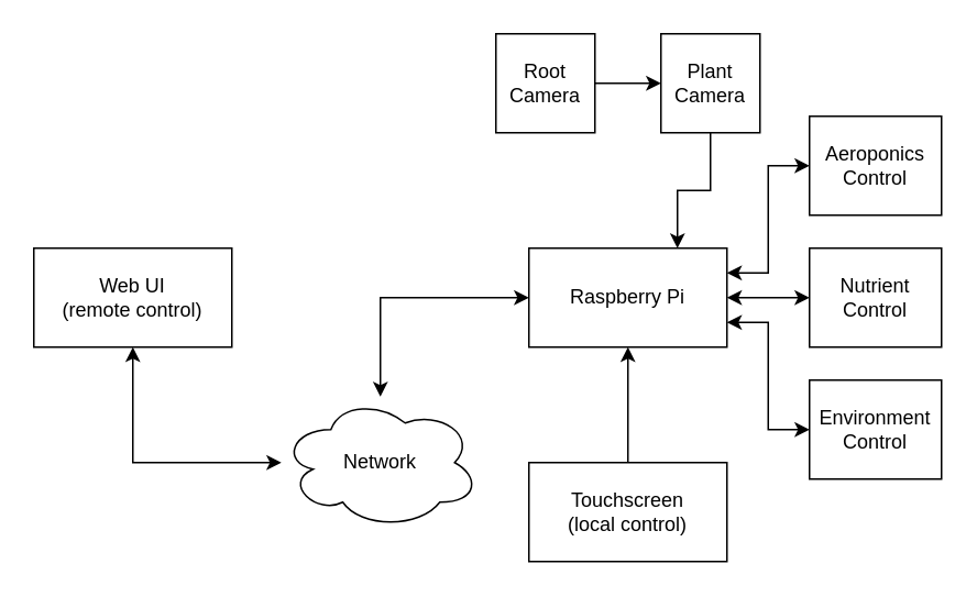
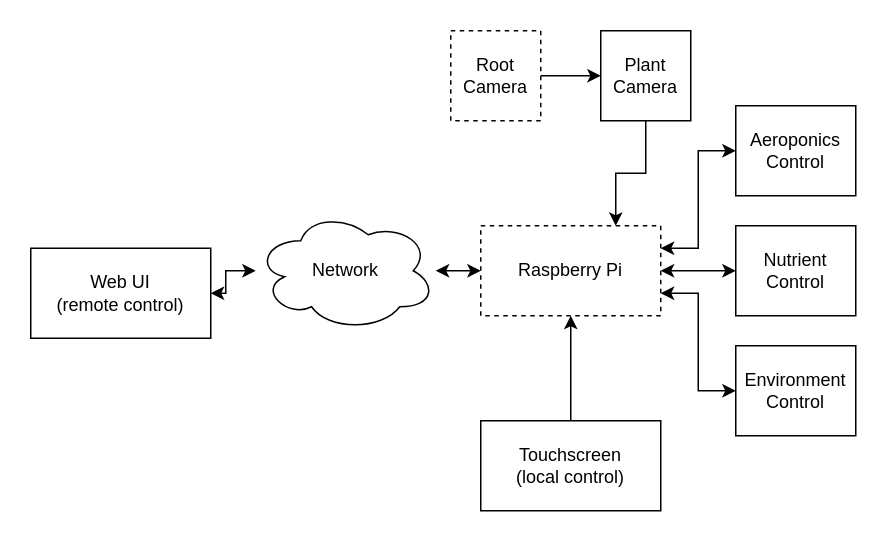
  <mxCell id="0" />
  <mxCell id="1" parent="0" />
  <mxCell id="2" value="" style="edgeStyle=orthogonalEdgeStyle;rounded=0;orthogonalLoop=1;jettySize=auto;html=1;startArrow=classic;startFill=1;" edge="1" parent="1" source="4" target="5"><mxGeometry relative="1" as="geometry" /></mxCell>
  <mxCell id="3" value="" style="edgeStyle=orthogonalEdgeStyle;rounded=0;orthogonalLoop=1;jettySize=auto;html=1;startArrow=classic;startFill=1;" edge="1" parent="1" source="4" target="17"><mxGeometry relative="1" as="geometry" /></mxCell>
- <mxCell id="4" value="Raspberry Pi" style="rounded=0;whiteSpace=wrap;html=1;" vertex="1" parent="1"><mxGeometry x="320" y="150" width="120" height="60" as="geometry" /></mxCell>
+ <mxCell id="4" value="Raspberry Pi" style="rounded=0;whiteSpace=wrap;html=1;dashed=1;" vertex="1" parent="1"><mxGeometry x="320" y="150" width="120" height="60" as="geometry" /></mxCell>
  <mxCell id="5" value="Nutrient Control" style="rounded=0;whiteSpace=wrap;html=1;" vertex="1" parent="1"><mxGeometry x="490" y="150" width="80" height="60" as="geometry" /></mxCell>
  <mxCell id="6" value="" style="edgeStyle=orthogonalEdgeStyle;rounded=0;orthogonalLoop=1;jettySize=auto;html=1;entryX=1;entryY=0.25;entryDx=0;entryDy=0;startArrow=classic;startFill=1;" edge="1" parent="1" source="7" target="4"><mxGeometry relative="1" as="geometry" /></mxCell>
  <mxCell id="7" value="Aeroponics Control" style="rounded=0;whiteSpace=wrap;html=1;" vertex="1" parent="1"><mxGeometry x="490" y="70" width="80" height="60" as="geometry" /></mxCell>
  <mxCell id="8" value="" style="edgeStyle=orthogonalEdgeStyle;rounded=0;orthogonalLoop=1;jettySize=auto;html=1;entryX=1;entryY=0.75;entryDx=0;entryDy=0;startArrow=classic;startFill=1;" edge="1" parent="1" source="9" target="4"><mxGeometry relative="1" as="geometry" /></mxCell>
  <mxCell id="9" value="Environment Control" style="rounded=0;whiteSpace=wrap;html=1;" vertex="1" parent="1"><mxGeometry x="490" y="230" width="80" height="60" as="geometry" /></mxCell>
  <mxCell id="10" value="" style="edgeStyle=orthogonalEdgeStyle;rounded=0;orthogonalLoop=1;jettySize=auto;html=1;entryX=0.75;entryY=0;entryDx=0;entryDy=0;" edge="1" parent="1" source="11" target="4"><mxGeometry relative="1" as="geometry" /></mxCell>
  <mxCell id="11" value="Plant Camera" style="rounded=0;whiteSpace=wrap;html=1;" vertex="1" parent="1"><mxGeometry x="400" y="20" width="60" height="60" as="geometry" /></mxCell>
  <mxCell id="12" value="" style="edgeStyle=orthogonalEdgeStyle;rounded=0;orthogonalLoop=1;jettySize=auto;html=1;" edge="1" parent="1" source="13" target="11"><mxGeometry relative="1" as="geometry" /></mxCell>
- <mxCell id="13" value="Root Camera" style="rounded=0;whiteSpace=wrap;html=1;" vertex="1" parent="1"><mxGeometry x="300" y="20" width="60" height="60" as="geometry" /></mxCell>
+ <mxCell id="13" value="Root Camera" style="rounded=0;whiteSpace=wrap;html=1;dashed=1;" vertex="1" parent="1"><mxGeometry x="300" y="20" width="60" height="60" as="geometry" /></mxCell>
  <mxCell id="14" value="" style="edgeStyle=orthogonalEdgeStyle;rounded=0;orthogonalLoop=1;jettySize=auto;html=1;" edge="1" parent="1" source="15" target="4"><mxGeometry relative="1" as="geometry" /></mxCell>
  <mxCell id="15" value="Touchscreen&lt;br&gt;(local control)" style="rounded=0;whiteSpace=wrap;html=1;" vertex="1" parent="1"><mxGeometry x="320" y="280" width="120" height="60" as="geometry" /></mxCell>
  <mxCell id="16" value="" style="edgeStyle=orthogonalEdgeStyle;rounded=0;orthogonalLoop=1;jettySize=auto;html=1;startArrow=classic;startFill=1;" edge="1" parent="1" source="17" target="18"><mxGeometry relative="1" as="geometry" /></mxCell>
- <mxCell id="17" value="Network" style="ellipse;shape=cloud;whiteSpace=wrap;html=1;" vertex="1" parent="1"><mxGeometry x="170" y="240" width="120" height="80" as="geometry" /></mxCell>
- <mxCell id="18" value="Web UI&lt;br&gt;(remote control)" style="rounded=0;whiteSpace=wrap;html=1;" vertex="1" parent="1"><mxGeometry x="20" y="150" width="120" height="60" as="geometry" /></mxCell>
+ <mxCell id="17" value="Network" style="ellipse;shape=cloud;whiteSpace=wrap;html=1;" vertex="1" parent="1"><mxGeometry x="170" y="140" width="120" height="80" as="geometry" /></mxCell>
+ <mxCell id="18" value="Web UI&lt;br&gt;(remote control)" style="rounded=0;whiteSpace=wrap;html=1;" vertex="1" parent="1"><mxGeometry x="20" y="165" width="120" height="60" as="geometry" /></mxCell>
